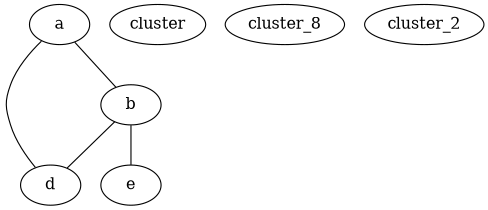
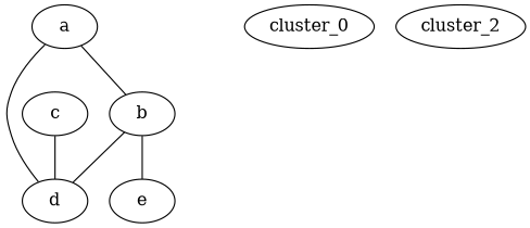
  graph {
    splines=True
    a
    b
+   c
    d
    e
-   cluster
-   cluster_0 [label=cluster_8]
+   cluster_0
    n8 [label=cluster_2]
    subgraph sub_1 {
      label="Subgraph A"
      a
      b
+     c
    }
    subgraph sub_2 {
      label="Subgraph B"
      d
      e
    }
    a -- b
    a -- d
    b -- d
    b -- e
+   c -- d
  }
